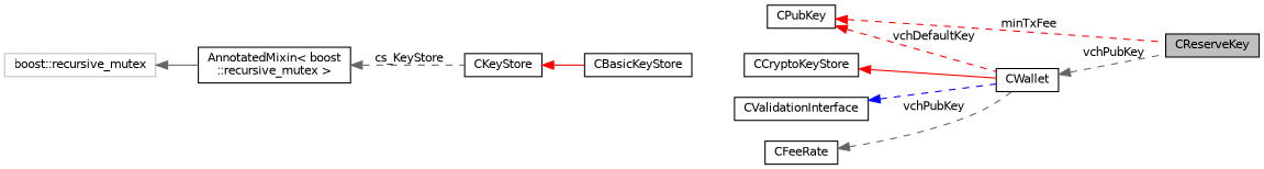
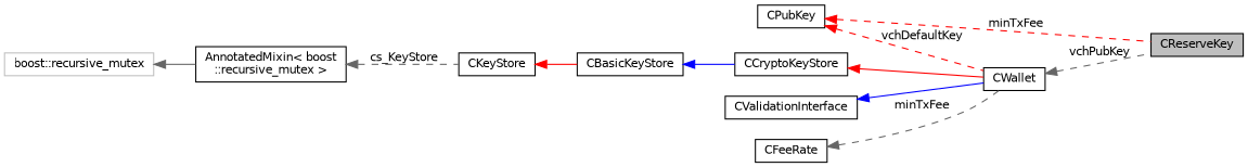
  digraph {
    rankdir=LR
    node [color=black fillcolor=white fontname=Helvetica fontsize=10 shape=record style=filled]
    edge [color=red dir=back fontname=Helvetica fontsize=10 labelfontname=Helvetica labelfontsize=10 style=dashed]
    n1 [fillcolor=grey75 fontcolor=black height=0.2 label=CReserveKey width=0.4]
    n2 [height=0.2 label=CPubKey width=0.4]
    n3 [height=0.2 label=CWallet width=0.4]
    n4 [height=0.2 label=CCryptoKeyStore width=0.4]
    n5 [height=0.2 label=CBasicKeyStore width=0.4]
    n6 [height=0.2 label=CKeyStore width=0.4]
    n7 [height=0.2 label="AnnotatedMixin\< boost\l::recursive_mutex \>" width=0.4]
    n8 [color=grey75 height=0.2 label="boost::recursive_mutex" width=0.4]
    n9 [height=0.2 label=CValidationInterface width=0.4]
    n10 [height=0.2 label=CFeeRate width=0.4]
    n2 -> n1 [label=" minTxFee"]
    n2 -> n3 [label=" vchDefaultKey"]
    n3 -> n1 [color=gray40 label=" vchPubKey"]
    n4 -> n3 [style=solid]
+   n5 -> n4 [color=blue style=solid]
    n6 -> n5 [style=solid]
    n7 -> n6 [color=gray40 label=" cs_KeyStore"]
    n8 -> n7 [color=gray40 style=solid]
-   n9 -> n3 [color=blue]
-   n10 -> n3 [color=gray40 label=" vchPubKey"]
+   n9 -> n3 [color=blue style=solid]
+   n10 -> n3 [color=gray40 label=" minTxFee"]
  }
